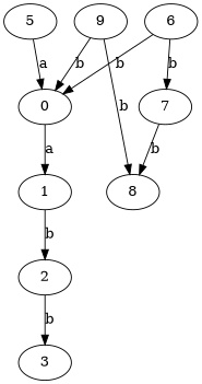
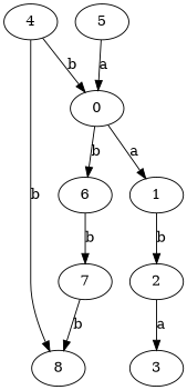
  digraph {
    1
    2
    3
    5
    0
    6
    7
    8
-   9
+   9 [label=4]
    1 -> 2 [label=b]
-   2 -> 3 [label=b]
+   2 -> 3 [label=a]
    5 -> 0 [label=a]
    0 -> 1 [label=a]
-   6 -> 0 [label=b]
+   0 -> 6 [label=b]
    6 -> 7 [label=b]
    7 -> 8 [label=b]
    9 -> 0 [label=b]
    9 -> 8 [label=b]
  }
